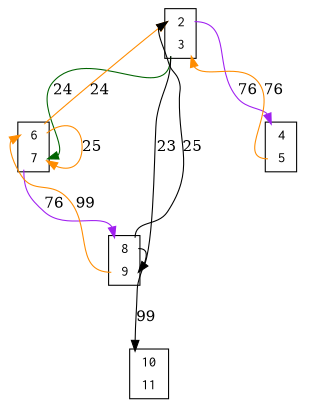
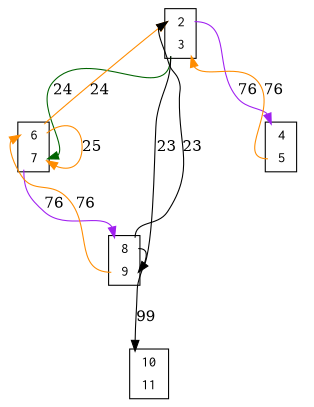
  digraph {
    node [color=black fillcolor=white fontname=Courier shape=plaintext style=filled]
    edge [color=darkorange headport=port_0x7febb63a7a30_in tailport=port_0x7febb63a7610_out]
    n1 [label=<<TABLE bgcolor = "white"> <TR><TD BORDER = "0" PORT = "port_0x7febb631fd60_in"></TD><TD BORDER = "0" PORT = "port_">2</TD><TD BORDER = "0" PORT = "port_0x7febb631fd60_out"></TD></TR> <TR><TD BORDER = "0" PORT = "port_0x7febb63a7610_out"></TD><TD BORDER = "0" PORT = "port_">3</TD><TD BORDER = "0" PORT = "port_0x7febb63a7610_in"></TD></TR> </TABLE>>]
    n2 [label=<<TABLE bgcolor = "white"> <TR><TD BORDER = "0" PORT = "port_0x7febb5816070_in"></TD><TD BORDER = "0" PORT = "port_">4</TD><TD BORDER = "0" PORT = "port_0x7febb5816070_out"></TD></TR> <TR><TD BORDER = "0" PORT = "port_0x7febb631feb0_out"></TD><TD BORDER = "0" PORT = "port_">5</TD><TD BORDER = "0" PORT = "port_0x7febb631feb0_in"></TD></TR> </TABLE>>]
    n3 [label=<<TABLE bgcolor = "white"> <TR><TD BORDER = "0" PORT = "port_0x7febb63a7460_in"></TD><TD BORDER = "0" PORT = "port_">6</TD><TD BORDER = "0" PORT = "port_0x7febb63a7460_out"></TD></TR> <TR><TD BORDER = "0" PORT = "port_0x7febb63a7a30_out"></TD><TD BORDER = "0" PORT = "port_">7</TD><TD BORDER = "0" PORT = "port_0x7febb63a7a30_in"></TD></TR> </TABLE>>]
    n4 [label=<<TABLE bgcolor = "white"> <TR><TD BORDER = "0" PORT = "port_0x7febb5410100_in"></TD><TD BORDER = "0" PORT = "port_">8</TD><TD BORDER = "0" PORT = "port_0x7febb5410100_out"></TD></TR> <TR><TD BORDER = "0" PORT = "port_0x7febb63a7ca0_out"></TD><TD BORDER = "0" PORT = "port_">9</TD><TD BORDER = "0" PORT = "port_0x7febb63a7ca0_in"></TD></TR> </TABLE>>]
    n5 [label=<<TABLE bgcolor = "white"> <TR><TD BORDER = "0" PORT = "port_0x7febb5c17100_in"></TD><TD BORDER = "0" PORT = "port_">10</TD><TD BORDER = "0" PORT = "port_0x7febb5c17100_out"></TD></TR> <TR><TD BORDER = "0" PORT = "port_0x7febb631ff10_out"></TD><TD BORDER = "0" PORT = "port_">11</TD><TD BORDER = "0" PORT = "port_0x7febb631ff10_in"></TD></TR> </TABLE>>]
    n1 -> n2 [color=purple headport=port_0x7febb5816070_in label=76 tailport=port_0x7febb631fd60_out]
    n1 -> n3 [color=darkgreen label=24]
    n1 -> n4 [color=black headport=port_0x7febb63a7ca0_in label=23]
    n2 -> n1 [headport=port_0x7febb63a7610_in label=76 tailport=port_0x7febb631feb0_out]
    n3 -> n1 [headport=port_0x7febb631fd60_in label=24 tailport=port_0x7febb63a7460_out]
    n3 -> n3 [label=25 tailport=port_0x7febb63a7460_out]
    n3 -> n4 [color=purple headport=port_0x7febb5410100_in label=76 tailport=port_0x7febb63a7a30_out]
-   n4 -> n1 [color=black headport=port_0x7febb631fd60_in label=25 tailport=port_0x7febb5410100_out]
-   n4 -> n3 [headport=port_0x7febb63a7460_in label=99 tailport=port_0x7febb63a7ca0_out]
+   n4 -> n1 [color=black headport=port_0x7febb631fd60_in label=23 tailport=port_0x7febb5410100_out]
+   n4 -> n3 [headport=port_0x7febb63a7460_in label=76 tailport=port_0x7febb63a7ca0_out]
    n4 -> n5 [color=black headport=port_0x7febb5c17100_in label=99 tailport=port_0x7febb5410100_out]
  }
